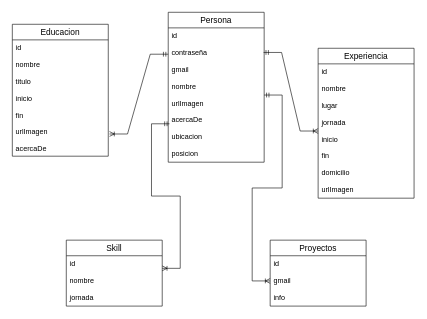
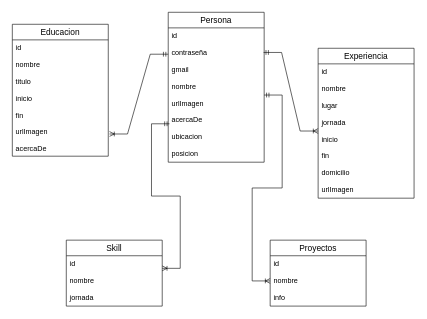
  <mxCell id="0" />
  <mxCell id="1" parent="0" />
  <mxCell id="2" value="Persona" style="swimlane;fontStyle=0;childLayout=stackLayout;horizontal=1;startSize=26;horizontalStack=0;resizeParent=1;resizeParentMax=0;resizeLast=0;collapsible=1;marginBottom=0;align=center;fontSize=14;" vertex="1" parent="1"><mxGeometry x="280" y="20" width="160" height="250" as="geometry" /></mxCell>
  <mxCell id="3" value="id&#10;&#10;contraseña&#10;&#10;gmail&#10;&#10;nombre&#10;&#10;urlImagen&#10;&#10;acercaDe&#10;&#10;ubicacion&#10;&#10;posicion" style="text;strokeColor=none;fillColor=none;spacingLeft=4;spacingRight=4;overflow=hidden;rotatable=0;points=[[0,0.5],[1,0.5]];portConstraint=eastwest;fontSize=12;" vertex="1" parent="2"><mxGeometry y="26" width="160" height="224" as="geometry" /></mxCell>
  <mxCell id="4" value="Educacion" style="swimlane;fontStyle=0;childLayout=stackLayout;horizontal=1;startSize=26;horizontalStack=0;resizeParent=1;resizeParentMax=0;resizeLast=0;collapsible=1;marginBottom=0;align=center;fontSize=14;" vertex="1" parent="1"><mxGeometry x="20" y="40" width="160" height="220" as="geometry" /></mxCell>
  <mxCell id="5" value="id&#10;&#10;nombre&#10;&#10;titulo&#10;&#10;inicio&#10;&#10;fin&#10;&#10;urlImagen&#10;&#10;acercaDe" style="text;strokeColor=none;fillColor=none;spacingLeft=4;spacingRight=4;overflow=hidden;rotatable=0;points=[[0,0.5],[1,0.5]];portConstraint=eastwest;fontSize=12;" vertex="1" parent="4"><mxGeometry y="26" width="160" height="194" as="geometry" /></mxCell>
  <mxCell id="6" value="" style="edgeStyle=entityRelationEdgeStyle;fontSize=12;html=1;endArrow=ERoneToMany;startArrow=ERmandOne;rounded=0;entryX=1.013;entryY=0.809;entryDx=0;entryDy=0;entryPerimeter=0;exitX=0;exitY=0.196;exitDx=0;exitDy=0;exitPerimeter=0;" edge="1" parent="1" source="3" target="5"><mxGeometry width="100" height="100" relative="1" as="geometry"><mxPoint x="180" y="250" as="sourcePoint" /><mxPoint x="300" y="210" as="targetPoint" /></mxGeometry></mxCell>
  <mxCell id="7" value="Experiencia" style="swimlane;fontStyle=0;childLayout=stackLayout;horizontal=1;startSize=26;horizontalStack=0;resizeParent=1;resizeParentMax=0;resizeLast=0;collapsible=1;marginBottom=0;align=center;fontSize=14;" vertex="1" parent="1"><mxGeometry x="530" y="80" width="160" height="250" as="geometry" /></mxCell>
  <mxCell id="8" value="id&#10;&#10;nombre&#10;&#10;lugar&#10;&#10;jornada&#10;&#10;inicio&#10;&#10;fin&#10;&#10;domicilio&#10;&#10;urlImagen" style="text;strokeColor=none;fillColor=none;spacingLeft=4;spacingRight=4;overflow=hidden;rotatable=0;points=[[0,0.5],[1,0.5]];portConstraint=eastwest;fontSize=12;" vertex="1" parent="7"><mxGeometry y="26" width="160" height="224" as="geometry" /></mxCell>
  <mxCell id="9" value="" style="edgeStyle=entityRelationEdgeStyle;fontSize=12;html=1;endArrow=ERoneToMany;startArrow=ERmandOne;rounded=0;entryX=0;entryY=0.5;entryDx=0;entryDy=0;exitX=0.994;exitY=0.183;exitDx=0;exitDy=0;exitPerimeter=0;" edge="1" parent="1" source="3" target="8"><mxGeometry width="100" height="100" relative="1" as="geometry"><mxPoint x="340" y="250" as="sourcePoint" /><mxPoint x="440" y="150" as="targetPoint" /></mxGeometry></mxCell>
  <mxCell id="10" value="Skill" style="swimlane;fontStyle=0;childLayout=stackLayout;horizontal=1;startSize=26;horizontalStack=0;resizeParent=1;resizeParentMax=0;resizeLast=0;collapsible=1;marginBottom=0;align=center;fontSize=14;" vertex="1" parent="1"><mxGeometry x="110" y="400" width="160" height="110" as="geometry" /></mxCell>
  <mxCell id="11" value="id&#10;&#10;nombre&#10;&#10;jornada" style="text;strokeColor=none;fillColor=none;spacingLeft=4;spacingRight=4;overflow=hidden;rotatable=0;points=[[0,0.5],[1,0.5]];portConstraint=eastwest;fontSize=12;" vertex="1" parent="10"><mxGeometry y="26" width="160" height="84" as="geometry" /></mxCell>
  <mxCell id="12" value="Proyectos" style="swimlane;fontStyle=0;childLayout=stackLayout;horizontal=1;startSize=26;horizontalStack=0;resizeParent=1;resizeParentMax=0;resizeLast=0;collapsible=1;marginBottom=0;align=center;fontSize=14;" vertex="1" parent="1"><mxGeometry x="450" y="400" width="160" height="110" as="geometry" /></mxCell>
- <mxCell id="13" value="id&#10;&#10;gmail&#10;&#10;info" style="text;strokeColor=none;fillColor=none;spacingLeft=4;spacingRight=4;overflow=hidden;rotatable=0;points=[[0,0.5],[1,0.5]];portConstraint=eastwest;fontSize=12;" vertex="1" parent="12"><mxGeometry y="26" width="160" height="84" as="geometry" /></mxCell>
+ <mxCell id="13" value="id&#10;&#10;nombre&#10;&#10;info" style="text;strokeColor=none;fillColor=none;spacingLeft=4;spacingRight=4;overflow=hidden;rotatable=0;points=[[0,0.5],[1,0.5]];portConstraint=eastwest;fontSize=12;" vertex="1" parent="12"><mxGeometry y="26" width="160" height="84" as="geometry" /></mxCell>
  <mxCell id="14" value="" style="edgeStyle=entityRelationEdgeStyle;fontSize=12;html=1;endArrow=ERoneToMany;startArrow=ERmandOne;rounded=0;entryX=0;entryY=0.5;entryDx=0;entryDy=0;" edge="1" parent="1" source="3" target="13"><mxGeometry width="100" height="100" relative="1" as="geometry"><mxPoint x="340" y="350" as="sourcePoint" /><mxPoint x="440" y="250" as="targetPoint" /></mxGeometry></mxCell>
  <mxCell id="15" value="" style="edgeStyle=entityRelationEdgeStyle;fontSize=12;html=1;endArrow=ERoneToMany;startArrow=ERmandOne;rounded=0;exitX=0.013;exitY=0.714;exitDx=0;exitDy=0;exitPerimeter=0;entryX=1;entryY=0.25;entryDx=0;entryDy=0;entryPerimeter=0;" edge="1" parent="1" source="3" target="11"><mxGeometry width="100" height="100" relative="1" as="geometry"><mxPoint x="340" y="350" as="sourcePoint" /><mxPoint x="280" y="220" as="targetPoint" /></mxGeometry></mxCell>
